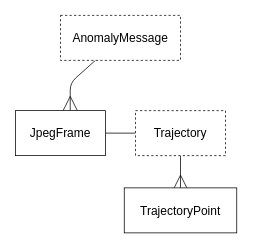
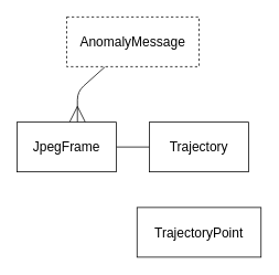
  <mxCell id="0" />
  <mxCell id="1" parent="0" />
  <mxCell id="2" value="" style="edgeStyle=none;hachureGap=4;html=1;fontFamily=Architects Daughter;fontSource=https%3A%2F%2Ffonts.googleapis.com%2Fcss%3Ffamily%3DArchitects%2BDaughter;fontSize=16;endArrow=ERmany;endFill=0;entryX=0.608;entryY=0;entryDx=0;entryDy=0;entryPerimeter=0;endSize=17;" parent="1" source="3" target="5" edge="1"><mxGeometry relative="1" as="geometry"><Array as="points"><mxPoint x="93" y="110" /></Array></mxGeometry></mxCell>
  <mxCell id="3" value="AnomalyMessage" style="rounded=0;whiteSpace=wrap;html=1;hachureGap=4;fontFamily=Helvetica;fontSize=16;dashed=1;" parent="1" vertex="1"><mxGeometry x="80" y="20" width="160" height="60" as="geometry" /></mxCell>
  <mxCell id="4" style="edgeStyle=none;html=1;entryX=0;entryY=0.5;entryDx=0;entryDy=0;endArrow=none;endFill=0;exitX=1;exitY=0.5;exitDx=0;exitDy=0;" parent="1" source="5" target="8" edge="1"><mxGeometry relative="1" as="geometry"><Array as="points" /></mxGeometry></mxCell>
  <mxCell id="5" value="JpegFrame" style="rounded=0;whiteSpace=wrap;html=1;hachureGap=4;fontFamily=Helvetica;fontSize=16;" parent="1" vertex="1"><mxGeometry x="20" y="147" width="120" height="60" as="geometry" /></mxCell>
- <mxCell id="6" value="" style="edgeStyle=none;html=1;endArrow=ERmany;endFill=0;endSize=15;exitX=0.5;exitY=1;exitDx=0;exitDy=0;" parent="1" source="8" target="7" edge="1"><mxGeometry relative="1" as="geometry" /></mxCell>
  <mxCell id="7" value="TrajectoryPoint" style="rounded=0;whiteSpace=wrap;html=1;hachureGap=4;fontFamily=Helvetica;fontSize=16;" parent="1" vertex="1"><mxGeometry x="165" y="250" width="150" height="60" as="geometry" /></mxCell>
- <mxCell id="8" value="Trajectory" style="rounded=0;whiteSpace=wrap;html=1;hachureGap=4;fontFamily=Helvetica;fontSize=16;dashed=1;" vertex="1" parent="1"><mxGeometry x="180" y="147" width="120" height="60" as="geometry" /></mxCell>
+ <mxCell id="8" value="Trajectory" style="rounded=0;whiteSpace=wrap;html=1;hachureGap=4;fontFamily=Helvetica;fontSize=16;" vertex="1" parent="1"><mxGeometry x="180" y="147" width="120" height="60" as="geometry" /></mxCell>
